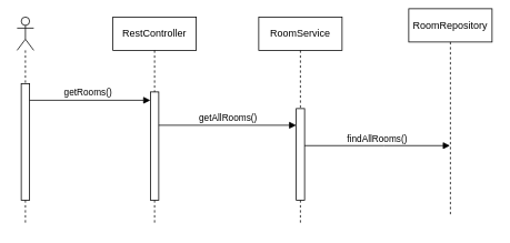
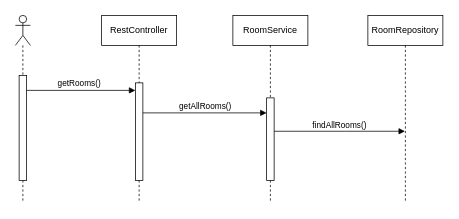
  <mxCell id="0" />
  <mxCell id="1" parent="0" />
  <mxCell id="2" value="RestController" style="shape=umlLifeline;perimeter=lifelinePerimeter;whiteSpace=wrap;html=1;container=1;dropTarget=0;collapsible=0;recursiveResize=0;outlineConnect=0;portConstraint=eastwest;newEdgeStyle={&quot;curved&quot;:0,&quot;rounded&quot;:0};" parent="1" vertex="1"><mxGeometry x="135" y="20" width="100" height="250" as="geometry" /></mxCell>
  <mxCell id="3" value="" style="html=1;points=[[0,0,0,0,5],[0,1,0,0,-5],[1,0,0,0,5],[1,1,0,0,-5]];perimeter=orthogonalPerimeter;outlineConnect=0;targetShapes=umlLifeline;portConstraint=eastwest;newEdgeStyle={&quot;curved&quot;:0,&quot;rounded&quot;:0};" parent="1" vertex="1"><mxGeometry x="180" y="110" width="10" height="130" as="geometry" /></mxCell>
  <mxCell id="4" value="" style="shape=umlLifeline;perimeter=lifelinePerimeter;whiteSpace=wrap;html=1;container=1;dropTarget=0;collapsible=0;recursiveResize=0;outlineConnect=0;portConstraint=eastwest;newEdgeStyle={&quot;curved&quot;:0,&quot;rounded&quot;:0};participant=umlActor;" parent="1" vertex="1"><mxGeometry x="20" y="20" width="20" height="250" as="geometry" /></mxCell>
  <mxCell id="5" value="getRooms()" style="html=1;verticalAlign=bottom;endArrow=block;curved=0;rounded=0;" parent="1" target="3" edge="1"><mxGeometry width="80" relative="1" as="geometry"><mxPoint x="30" y="120" as="sourcePoint" /><mxPoint x="110" y="120" as="targetPoint" /></mxGeometry></mxCell>
  <mxCell id="6" value="" style="html=1;points=[[0,0,0,0,5],[0,1,0,0,-5],[1,0,0,0,5],[1,1,0,0,-5]];perimeter=orthogonalPerimeter;outlineConnect=0;targetShapes=umlLifeline;portConstraint=eastwest;newEdgeStyle={&quot;curved&quot;:0,&quot;rounded&quot;:0};" parent="1" vertex="1"><mxGeometry x="25" y="100" width="10" height="140" as="geometry" /></mxCell>
  <mxCell id="7" value="RoomService" style="shape=umlLifeline;perimeter=lifelinePerimeter;whiteSpace=wrap;html=1;container=1;dropTarget=0;collapsible=0;recursiveResize=0;outlineConnect=0;portConstraint=eastwest;newEdgeStyle={&quot;curved&quot;:0,&quot;rounded&quot;:0};" parent="1" vertex="1"><mxGeometry x="310" y="20" width="100" height="250" as="geometry" /></mxCell>
  <mxCell id="8" value="" style="html=1;points=[[0,0,0,0,5],[0,1,0,0,-5],[1,0,0,0,5],[1,1,0,0,-5]];perimeter=orthogonalPerimeter;outlineConnect=0;targetShapes=umlLifeline;portConstraint=eastwest;newEdgeStyle={&quot;curved&quot;:0,&quot;rounded&quot;:0};" parent="7" vertex="1"><mxGeometry x="45" y="110" width="10" height="110" as="geometry" /></mxCell>
  <mxCell id="9" value="getAllRooms()" style="html=1;verticalAlign=bottom;endArrow=block;curved=0;rounded=0;" parent="1" edge="1"><mxGeometry width="80" relative="1" as="geometry"><mxPoint x="190" y="150" as="sourcePoint" /><mxPoint x="355" y="150" as="targetPoint" /></mxGeometry></mxCell>
  <mxCell id="10" value="findAllRooms&lt;span style=&quot;background-color: light-dark(#ffffff, var(--ge-dark-color, #121212)); color: light-dark(rgb(0, 0, 0), rgb(255, 255, 255));&quot;&gt;()&lt;/span&gt;" style="html=1;verticalAlign=bottom;endArrow=block;curved=0;rounded=0;" parent="1" target="11" edge="1"><mxGeometry width="80" relative="1" as="geometry"><mxPoint x="365" y="174.5" as="sourcePoint" /><mxPoint x="535" y="174.5" as="targetPoint" /><Array as="points"><mxPoint x="460" y="174.5" /></Array></mxGeometry></mxCell>
- <mxCell id="11" value="RoomRepository" style="shape=umlLifeline;perimeter=lifelinePerimeter;whiteSpace=wrap;html=1;container=1;dropTarget=0;collapsible=0;recursiveResize=0;outlineConnect=0;portConstraint=eastwest;newEdgeStyle={&quot;curved&quot;:0,&quot;rounded&quot;:0};" parent="1" vertex="1"><mxGeometry x="490" y="10" width="100" height="250" as="geometry" /></mxCell>
+ <mxCell id="11" value="RoomRepository" style="shape=umlLifeline;perimeter=lifelinePerimeter;whiteSpace=wrap;html=1;container=1;dropTarget=0;collapsible=0;recursiveResize=0;outlineConnect=0;portConstraint=eastwest;newEdgeStyle={&quot;curved&quot;:0,&quot;rounded&quot;:0};" parent="1" vertex="1"><mxGeometry x="490" y="20" width="100" height="250" as="geometry" /></mxCell>
